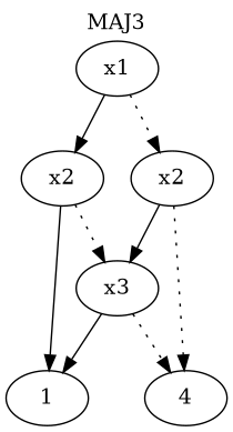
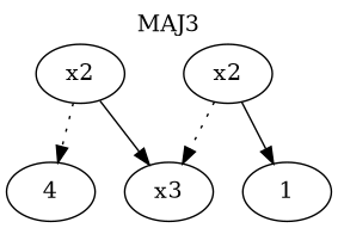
  digraph {
    label=MAJ3
    labelloc=t
    n1 [label=4]
    n2 [label=1]
    n3 [label=x2]
    n4 [label=x3]
    n5 [label=x2]
-   n6 [label=x1]
    n3 -> n2
    n3 -> n4 [style=dotted]
-   n4 -> n1 [style=dotted]
-   n4 -> n2
    n5 -> n1 [style=dotted]
    n5 -> n4
-   n6 -> n3
-   n6 -> n5 [style=dotted]
  }
